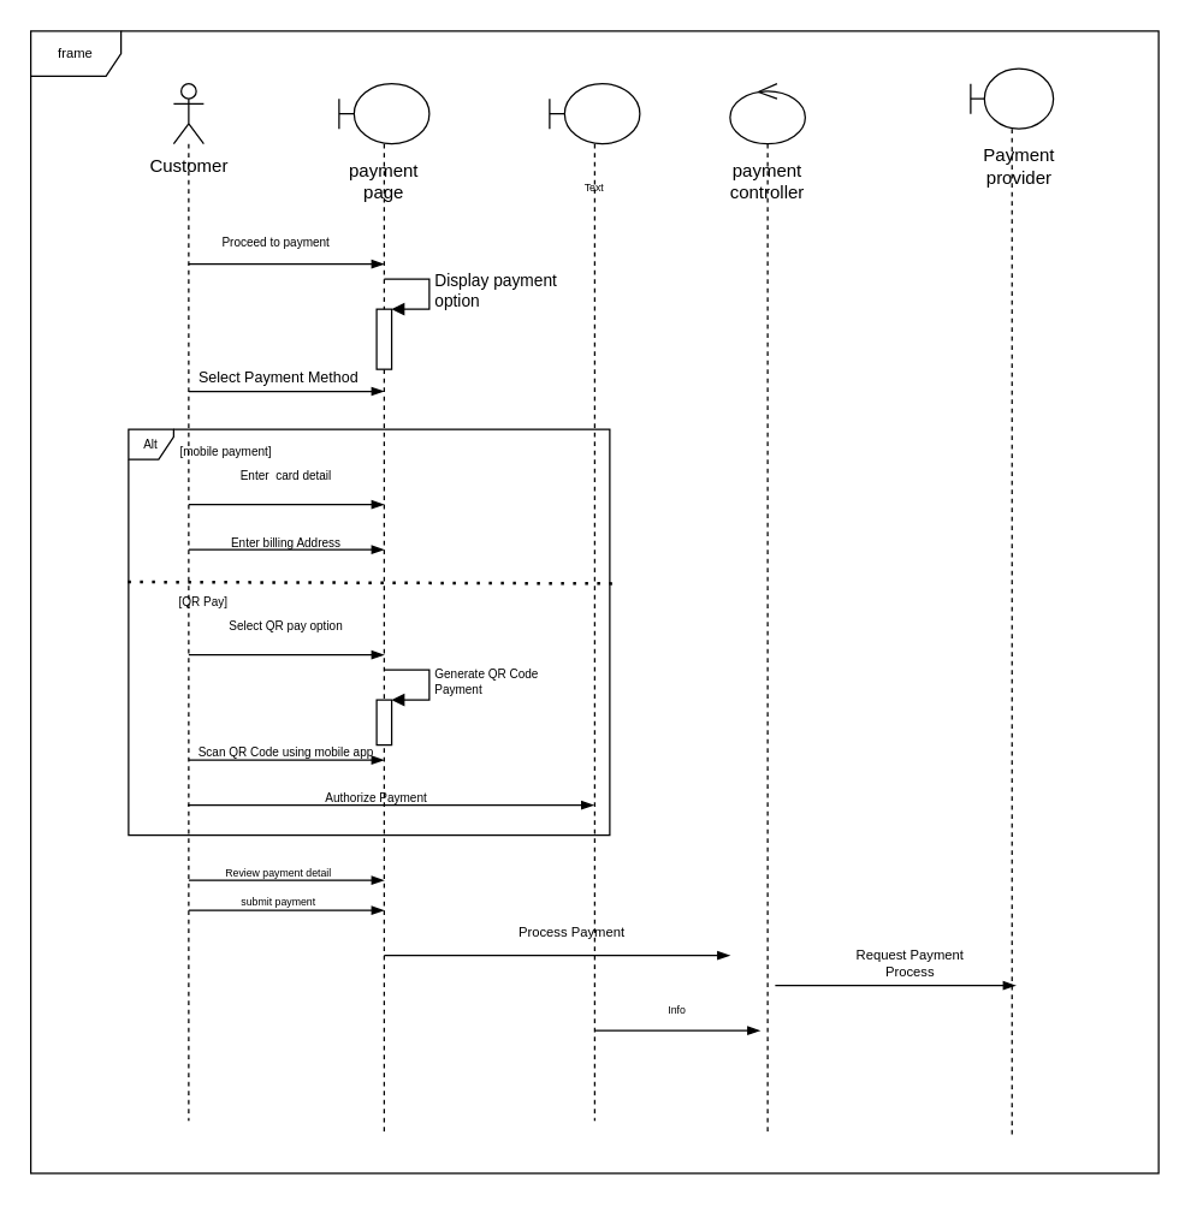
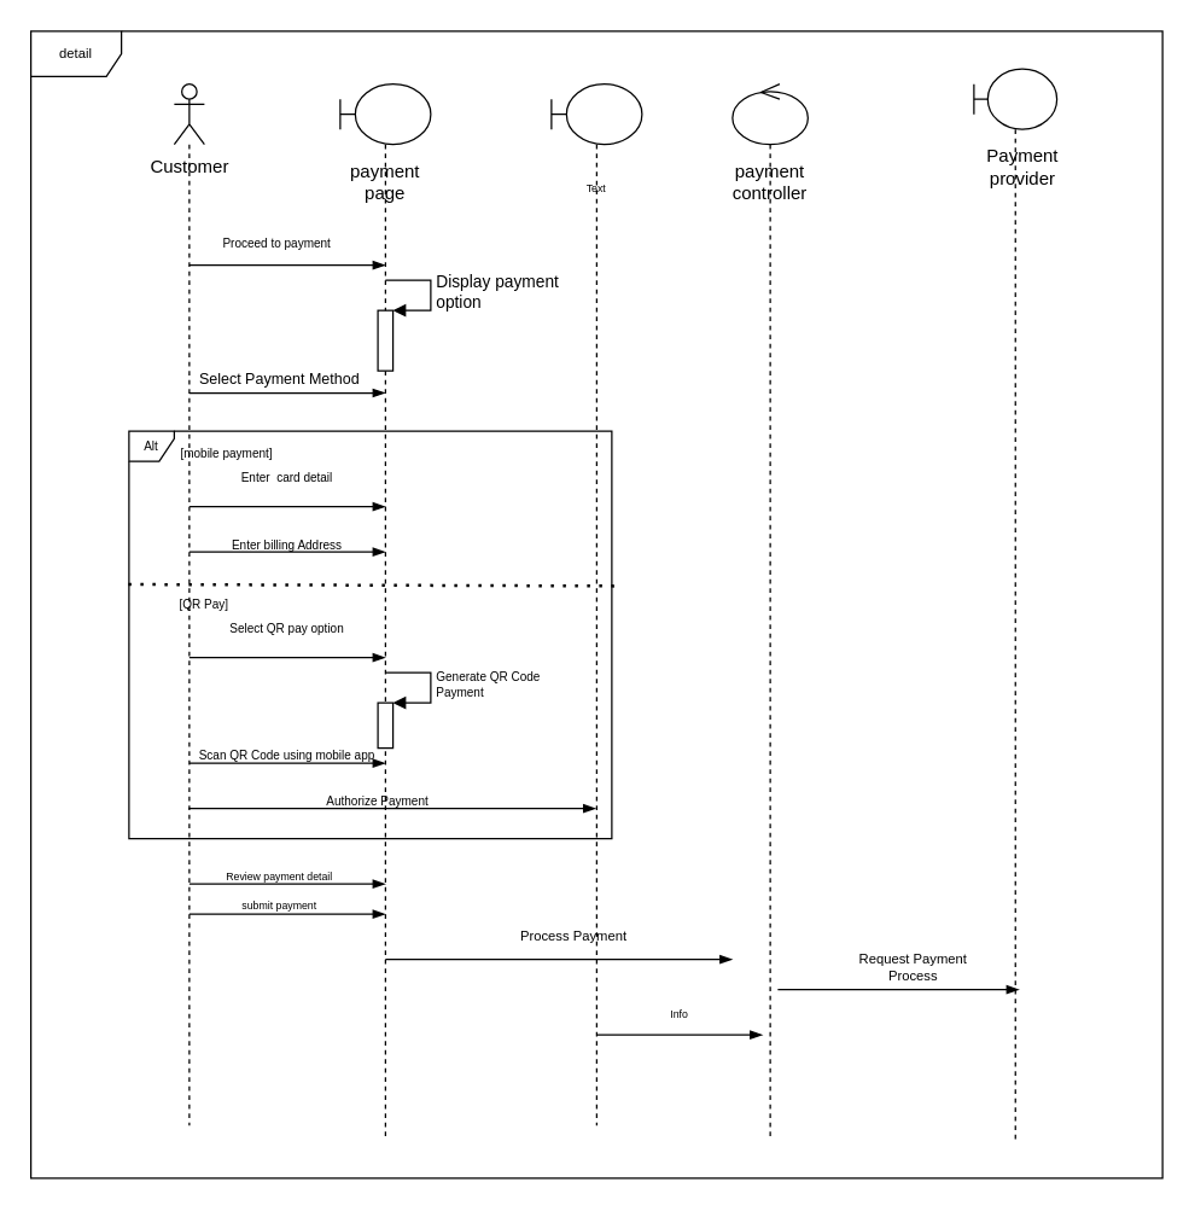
  <mxCell id="0" />
  <mxCell id="1" parent="0" />
  <mxCell id="2" value="" style="shape=umlLifeline;participant=umlActor;perimeter=lifelinePerimeter;whiteSpace=wrap;html=1;container=1;collapsible=0;recursiveResize=0;verticalAlign=top;spacingTop=36;outlineConnect=0;" vertex="1" parent="1"><mxGeometry x="115" y="55" width="20" height="690" as="geometry" /></mxCell>
  <mxCell id="3" value="" style="shape=umlLifeline;participant=umlBoundary;perimeter=lifelinePerimeter;whiteSpace=wrap;html=1;container=1;collapsible=0;recursiveResize=0;verticalAlign=top;spacingTop=36;outlineConnect=0;" vertex="1" parent="1"><mxGeometry x="645" y="45" width="55" height="710" as="geometry" /></mxCell>
  <mxCell id="4" value="Payment&lt;br&gt;provider" style="text;html=1;strokeColor=none;fillColor=none;align=center;verticalAlign=middle;whiteSpace=wrap;rounded=0;" vertex="1" parent="3"><mxGeometry x="10" y="60" width="45" height="10" as="geometry" /></mxCell>
  <mxCell id="5" value="Customer&lt;br&gt;" style="text;html=1;align=center;verticalAlign=middle;resizable=0;points=[];autosize=1;strokeColor=none;fillColor=none;" vertex="1" parent="1"><mxGeometry x="85" y="95" width="80" height="30" as="geometry" /></mxCell>
  <mxCell id="6" value="" style="shape=umlLifeline;participant=umlBoundary;perimeter=lifelinePerimeter;whiteSpace=wrap;html=1;container=1;collapsible=0;recursiveResize=0;verticalAlign=top;spacingTop=36;outlineConnect=0;" vertex="1" parent="1"><mxGeometry x="225" y="55" width="60" height="700" as="geometry" /></mxCell>
  <mxCell id="7" value="payment page&lt;br&gt;" style="text;html=1;strokeColor=none;fillColor=none;align=center;verticalAlign=middle;whiteSpace=wrap;rounded=0;" vertex="1" parent="6"><mxGeometry y="55" width="60" height="20" as="geometry" /></mxCell>
  <mxCell id="8" value="" style="html=1;points=[];perimeter=orthogonalPerimeter;" vertex="1" parent="6"><mxGeometry x="24.97" y="150.03" width="10" height="40" as="geometry" /></mxCell>
  <mxCell id="9" value="Display payment &lt;br&gt;option" style="edgeStyle=orthogonalEdgeStyle;html=1;align=left;spacingLeft=2;endArrow=block;rounded=0;entryX=1;entryY=0;" edge="1" target="8" parent="6"><mxGeometry relative="1" as="geometry"><mxPoint x="29.97" y="130.03" as="sourcePoint" /><Array as="points"><mxPoint x="59.97" y="130.03" /></Array></mxGeometry></mxCell>
  <mxCell id="10" value="" style="html=1;points=[];perimeter=orthogonalPerimeter;fontSize=8;" vertex="1" parent="6"><mxGeometry x="24.98" y="410" width="10" height="30" as="geometry" /></mxCell>
  <mxCell id="11" value="Generate QR Code &lt;br&gt;Payment" style="edgeStyle=orthogonalEdgeStyle;html=1;align=left;spacingLeft=2;endArrow=block;rounded=0;entryX=1;entryY=0;fontSize=8;" edge="1" target="10" parent="6"><mxGeometry x="0.001" relative="1" as="geometry"><mxPoint x="29.98" y="390" as="sourcePoint" /><Array as="points"><mxPoint x="59.98" y="390" /></Array><mxPoint as="offset" /></mxGeometry></mxCell>
  <mxCell id="12" value="" style="shape=umlLifeline;participant=umlControl;perimeter=lifelinePerimeter;whiteSpace=wrap;html=1;container=1;collapsible=0;recursiveResize=0;verticalAlign=top;spacingTop=36;outlineConnect=0;" vertex="1" parent="1"><mxGeometry x="485" y="55" width="50" height="700" as="geometry" /></mxCell>
  <mxCell id="13" value="payment controller&lt;br&gt;" style="text;html=1;strokeColor=none;fillColor=none;align=center;verticalAlign=middle;whiteSpace=wrap;rounded=0;" vertex="1" parent="12"><mxGeometry x="-5" y="55" width="60" height="20" as="geometry" /></mxCell>
  <mxCell id="14" value="" style="edgeStyle=elbowEdgeStyle;fontSize=12;html=1;endArrow=blockThin;endFill=1;" edge="1" parent="1"><mxGeometry width="160" relative="1" as="geometry"><mxPoint x="125" y="175" as="sourcePoint" /><mxPoint x="255" y="175" as="targetPoint" /></mxGeometry></mxCell>
  <mxCell id="15" value="" style="edgeStyle=elbowEdgeStyle;fontSize=12;html=1;endArrow=blockThin;endFill=1;" edge="1" parent="1"><mxGeometry width="160" relative="1" as="geometry"><mxPoint x="125" y="259.7" as="sourcePoint" /><mxPoint x="255" y="259.7" as="targetPoint" /></mxGeometry></mxCell>
  <mxCell id="16" value="&lt;font style=&quot;font-size: 8px;&quot;&gt;Proceed to payment&lt;/font&gt;&amp;nbsp;" style="text;html=1;strokeColor=none;fillColor=none;align=center;verticalAlign=middle;whiteSpace=wrap;rounded=0;" vertex="1" parent="1"><mxGeometry x="145" y="155" width="80" height="10" as="geometry" /></mxCell>
  <mxCell id="17" value="&lt;font style=&quot;font-size: 10px;&quot;&gt;Select Payment Method&lt;/font&gt;" style="text;html=1;strokeColor=none;fillColor=none;align=center;verticalAlign=middle;whiteSpace=wrap;rounded=0;fontSize=8;" vertex="1" parent="1"><mxGeometry x="130" y="235" width="110" height="30" as="geometry" /></mxCell>
  <mxCell id="18" value="" style="edgeStyle=elbowEdgeStyle;fontSize=12;html=1;endArrow=blockThin;endFill=1;" edge="1" parent="1"><mxGeometry width="160" relative="1" as="geometry"><mxPoint x="125" y="435" as="sourcePoint" /><mxPoint x="255" y="435" as="targetPoint" /></mxGeometry></mxCell>
  <mxCell id="19" value="" style="edgeStyle=elbowEdgeStyle;fontSize=12;html=1;endArrow=blockThin;endFill=1;" edge="1" parent="1"><mxGeometry width="160" relative="1" as="geometry"><mxPoint x="125" y="365" as="sourcePoint" /><mxPoint x="255" y="365" as="targetPoint" /></mxGeometry></mxCell>
  <mxCell id="20" value="&lt;font style=&quot;font-size: 8px;&quot;&gt;Enter billing Address&lt;/font&gt;" style="text;html=1;strokeColor=none;fillColor=none;align=center;verticalAlign=middle;whiteSpace=wrap;rounded=0;fontSize=10;" vertex="1" parent="1"><mxGeometry x="120" y="345" width="140" height="30" as="geometry" /></mxCell>
  <mxCell id="21" value="&lt;font style=&quot;font-size: 8px;&quot;&gt;Select QR pay option&lt;/font&gt;" style="text;html=1;strokeColor=none;fillColor=none;align=center;verticalAlign=middle;whiteSpace=wrap;rounded=0;fontSize=10;" vertex="1" parent="1"><mxGeometry x="135" y="405" width="110" height="20" as="geometry" /></mxCell>
  <mxCell id="22" value="&lt;font style=&quot;font-size: 8px;&quot;&gt;Enter&amp;nbsp; card detail&lt;/font&gt;" style="text;html=1;strokeColor=none;fillColor=none;align=center;verticalAlign=middle;whiteSpace=wrap;rounded=0;fontSize=10;" vertex="1" parent="1"><mxGeometry x="115" y="300" width="150" height="30" as="geometry" /></mxCell>
  <mxCell id="23" value="" style="edgeStyle=elbowEdgeStyle;fontSize=12;html=1;endArrow=blockThin;endFill=1;" edge="1" parent="1"><mxGeometry width="160" relative="1" as="geometry"><mxPoint x="125" y="505" as="sourcePoint" /><mxPoint x="255" y="505" as="targetPoint" /></mxGeometry></mxCell>
  <mxCell id="24" value="" style="edgeStyle=elbowEdgeStyle;fontSize=12;html=1;endArrow=blockThin;endFill=1;" edge="1" parent="1"><mxGeometry width="160" relative="1" as="geometry"><mxPoint x="125" y="335" as="sourcePoint" /><mxPoint x="255" y="335" as="targetPoint" /></mxGeometry></mxCell>
  <mxCell id="25" value="" style="edgeStyle=elbowEdgeStyle;fontSize=12;html=1;endArrow=blockThin;endFill=1;" edge="1" parent="1" source="2" target="37"><mxGeometry width="160" relative="1" as="geometry"><mxPoint x="205" y="535" as="sourcePoint" /><mxPoint x="335" y="535" as="targetPoint" /><Array as="points"><mxPoint x="270" y="535" /></Array></mxGeometry></mxCell>
  <mxCell id="26" value="Authorize Payment" style="text;html=1;strokeColor=none;fillColor=none;align=center;verticalAlign=middle;whiteSpace=wrap;rounded=0;fontSize=8;" vertex="1" parent="1"><mxGeometry x="195" y="515" width="110" height="30" as="geometry" /></mxCell>
  <mxCell id="27" value="Scan QR Code using mobile app" style="text;html=1;strokeColor=none;fillColor=none;align=center;verticalAlign=middle;whiteSpace=wrap;rounded=0;fontSize=8;" vertex="1" parent="1"><mxGeometry x="130" y="485" width="120" height="30" as="geometry" /></mxCell>
  <mxCell id="28" value="Alt" style="shape=umlFrame;whiteSpace=wrap;html=1;fontSize=8;width=30;height=20;" vertex="1" parent="1"><mxGeometry x="85" y="285" width="320" height="270" as="geometry" /></mxCell>
  <mxCell id="29" value="" style="endArrow=none;dashed=1;html=1;dashPattern=1 3;strokeWidth=2;fontSize=8;exitX=1.005;exitY=0.38;exitDx=0;exitDy=0;exitPerimeter=0;entryX=-0.01;entryY=0.376;entryDx=0;entryDy=0;entryPerimeter=0;" edge="1" parent="1" source="28" target="28"><mxGeometry width="50" height="50" relative="1" as="geometry"><mxPoint x="245" y="425" as="sourcePoint" /><mxPoint x="85" y="405" as="targetPoint" /><Array as="points" /></mxGeometry></mxCell>
  <mxCell id="30" value="[mobile payment]" style="text;html=1;strokeColor=none;fillColor=none;align=center;verticalAlign=middle;whiteSpace=wrap;rounded=0;fontSize=8;" vertex="1" parent="1"><mxGeometry x="105" y="285" width="90" height="30" as="geometry" /></mxCell>
  <mxCell id="31" value="[QR Pay]" style="text;html=1;strokeColor=none;fillColor=none;align=center;verticalAlign=middle;whiteSpace=wrap;rounded=0;fontSize=8;" vertex="1" parent="1"><mxGeometry x="105" y="385" width="60" height="30" as="geometry" /></mxCell>
  <mxCell id="32" value="" style="edgeStyle=elbowEdgeStyle;fontSize=12;html=1;endArrow=blockThin;endFill=1;" edge="1" parent="1"><mxGeometry width="160" relative="1" as="geometry"><mxPoint x="125" y="605" as="sourcePoint" /><mxPoint x="255" y="605" as="targetPoint" /></mxGeometry></mxCell>
  <mxCell id="33" value="" style="edgeStyle=elbowEdgeStyle;fontSize=12;html=1;endArrow=blockThin;endFill=1;" edge="1" parent="1"><mxGeometry width="160" relative="1" as="geometry"><mxPoint x="125" y="585" as="sourcePoint" /><mxPoint x="255" y="585" as="targetPoint" /></mxGeometry></mxCell>
  <mxCell id="34" value="&lt;font style=&quot;font-size: 7px;&quot;&gt;Review payment detail&lt;/font&gt;" style="text;html=1;strokeColor=none;fillColor=none;align=center;verticalAlign=middle;whiteSpace=wrap;rounded=0;fontSize=8;" vertex="1" parent="1"><mxGeometry x="140" y="565" width="90" height="30" as="geometry" /></mxCell>
  <mxCell id="35" value="submit payment" style="text;html=1;strokeColor=none;fillColor=none;align=center;verticalAlign=middle;whiteSpace=wrap;rounded=0;fontSize=7;" vertex="1" parent="1"><mxGeometry x="155" y="585" width="60" height="30" as="geometry" /></mxCell>
  <mxCell id="36" value="" style="edgeStyle=elbowEdgeStyle;fontSize=12;html=1;endArrow=blockThin;endFill=1;" edge="1" parent="1"><mxGeometry width="160" relative="1" as="geometry"><mxPoint x="255" y="635" as="sourcePoint" /><mxPoint x="485" y="635" as="targetPoint" /></mxGeometry></mxCell>
  <mxCell id="37" value="" style="shape=umlLifeline;participant=umlBoundary;perimeter=lifelinePerimeter;whiteSpace=wrap;html=1;container=1;collapsible=0;recursiveResize=0;verticalAlign=top;spacingTop=36;outlineConnect=0;fontSize=7;" vertex="1" parent="1"><mxGeometry x="365" y="55" width="60" height="690" as="geometry" /></mxCell>
  <mxCell id="38" value="Text" style="text;html=1;strokeColor=none;fillColor=none;align=center;verticalAlign=middle;whiteSpace=wrap;rounded=0;fontSize=7;" vertex="1" parent="37"><mxGeometry y="55" width="60" height="30" as="geometry" /></mxCell>
  <mxCell id="39" value="" style="edgeStyle=elbowEdgeStyle;fontSize=12;html=1;endArrow=blockThin;endFill=1;" edge="1" parent="1"><mxGeometry width="160" relative="1" as="geometry"><mxPoint x="515" y="655" as="sourcePoint" /><mxPoint x="675" y="655" as="targetPoint" /></mxGeometry></mxCell>
  <mxCell id="40" value="" style="edgeStyle=elbowEdgeStyle;fontSize=12;html=1;endArrow=blockThin;endFill=1;" edge="1" parent="1"><mxGeometry width="160" relative="1" as="geometry"><mxPoint x="395" y="685" as="sourcePoint" /><mxPoint x="505" y="685" as="targetPoint" /></mxGeometry></mxCell>
  <mxCell id="41" value="&lt;font style=&quot;font-size: 9px;&quot;&gt;Request Payment Process&lt;/font&gt;" style="text;html=1;strokeColor=none;fillColor=none;align=center;verticalAlign=middle;whiteSpace=wrap;rounded=0;fontSize=7;" vertex="1" parent="1"><mxGeometry x="565" y="625" width="80" height="30" as="geometry" /></mxCell>
  <mxCell id="42" value="&lt;font style=&quot;font-size: 9px;&quot;&gt;Process Payment&lt;/font&gt;" style="text;html=1;strokeColor=none;fillColor=none;align=center;verticalAlign=middle;whiteSpace=wrap;rounded=0;fontSize=7;" vertex="1" parent="1"><mxGeometry x="335" y="605" width="90" height="30" as="geometry" /></mxCell>
  <mxCell id="43" value="Info&lt;font size=&quot;1&quot;&gt;&lt;br&gt;&lt;/font&gt;" style="text;html=1;strokeColor=none;fillColor=none;align=center;verticalAlign=middle;whiteSpace=wrap;rounded=0;fontSize=7;" vertex="1" parent="1"><mxGeometry x="420" y="655" width="60" height="30" as="geometry" /></mxCell>
- <mxCell id="44" value="frame" style="shape=umlFrame;whiteSpace=wrap;html=1;fontSize=9;" vertex="1" parent="1"><mxGeometry x="20" y="20" width="750" height="760" as="geometry" /></mxCell>
+ <mxCell id="44" value="detail" style="shape=umlFrame;whiteSpace=wrap;html=1;fontSize=9;" vertex="1" parent="1"><mxGeometry x="20" y="20" width="750" height="760" as="geometry" /></mxCell>
